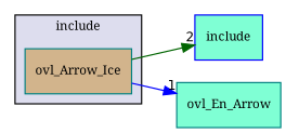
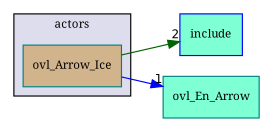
  digraph {
    compound=true
    fontname="Noto Serif"
    rankdir=LR
    node [color=teal fillcolor=aquamarine fontname="Noto Serif" fontsize=10 shape=box style=filled]
    edge [fontname="Noto Serif" labeldistance=1.5 labelfontname=Helvetica labelfontsize=10]
    n1 [fillcolor=tan label=ovl_Arrow_Ice pencolor=black]
    n2 [color=blue label=include]
    n3 [label=ovl_En_Arrow]
    subgraph cluster_1 {
      bgcolor="#ddddee"
      fontsize=10
-     label=include
+     label=actors
      pencolor=black
      n1
    }
    n1 -> n2 [color=darkgreen headlabel=2]
    n1 -> n3 [color=blue headlabel=1]
  }
